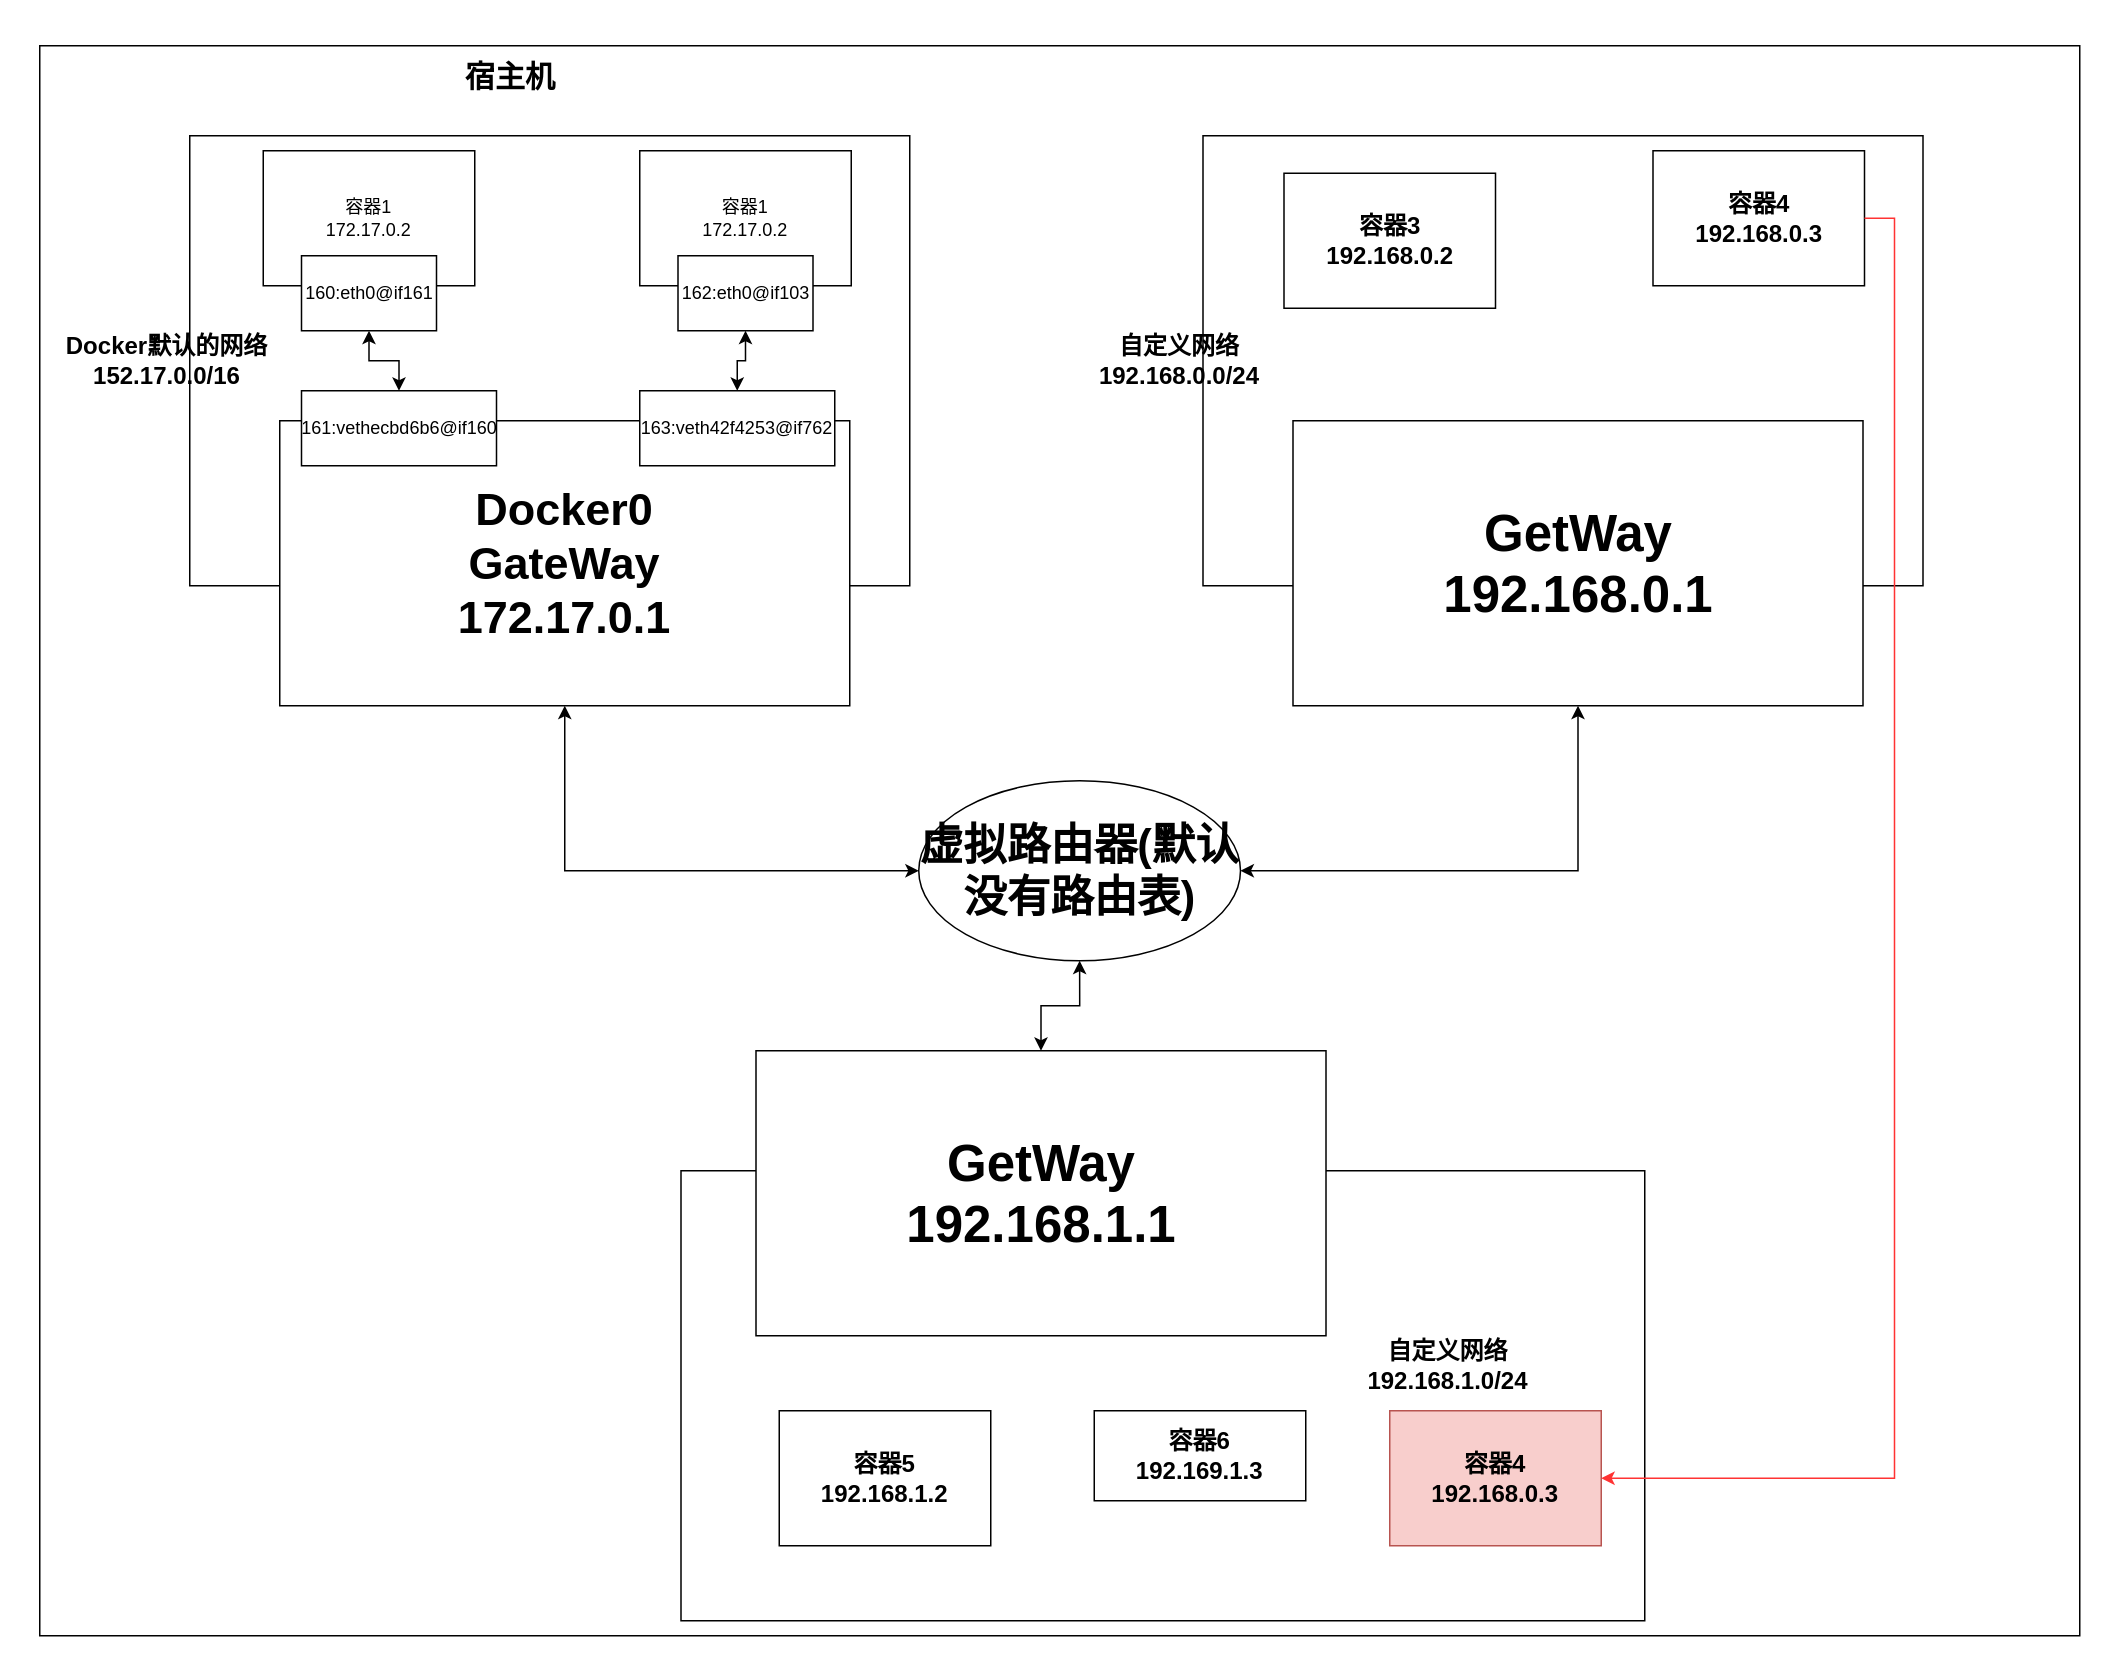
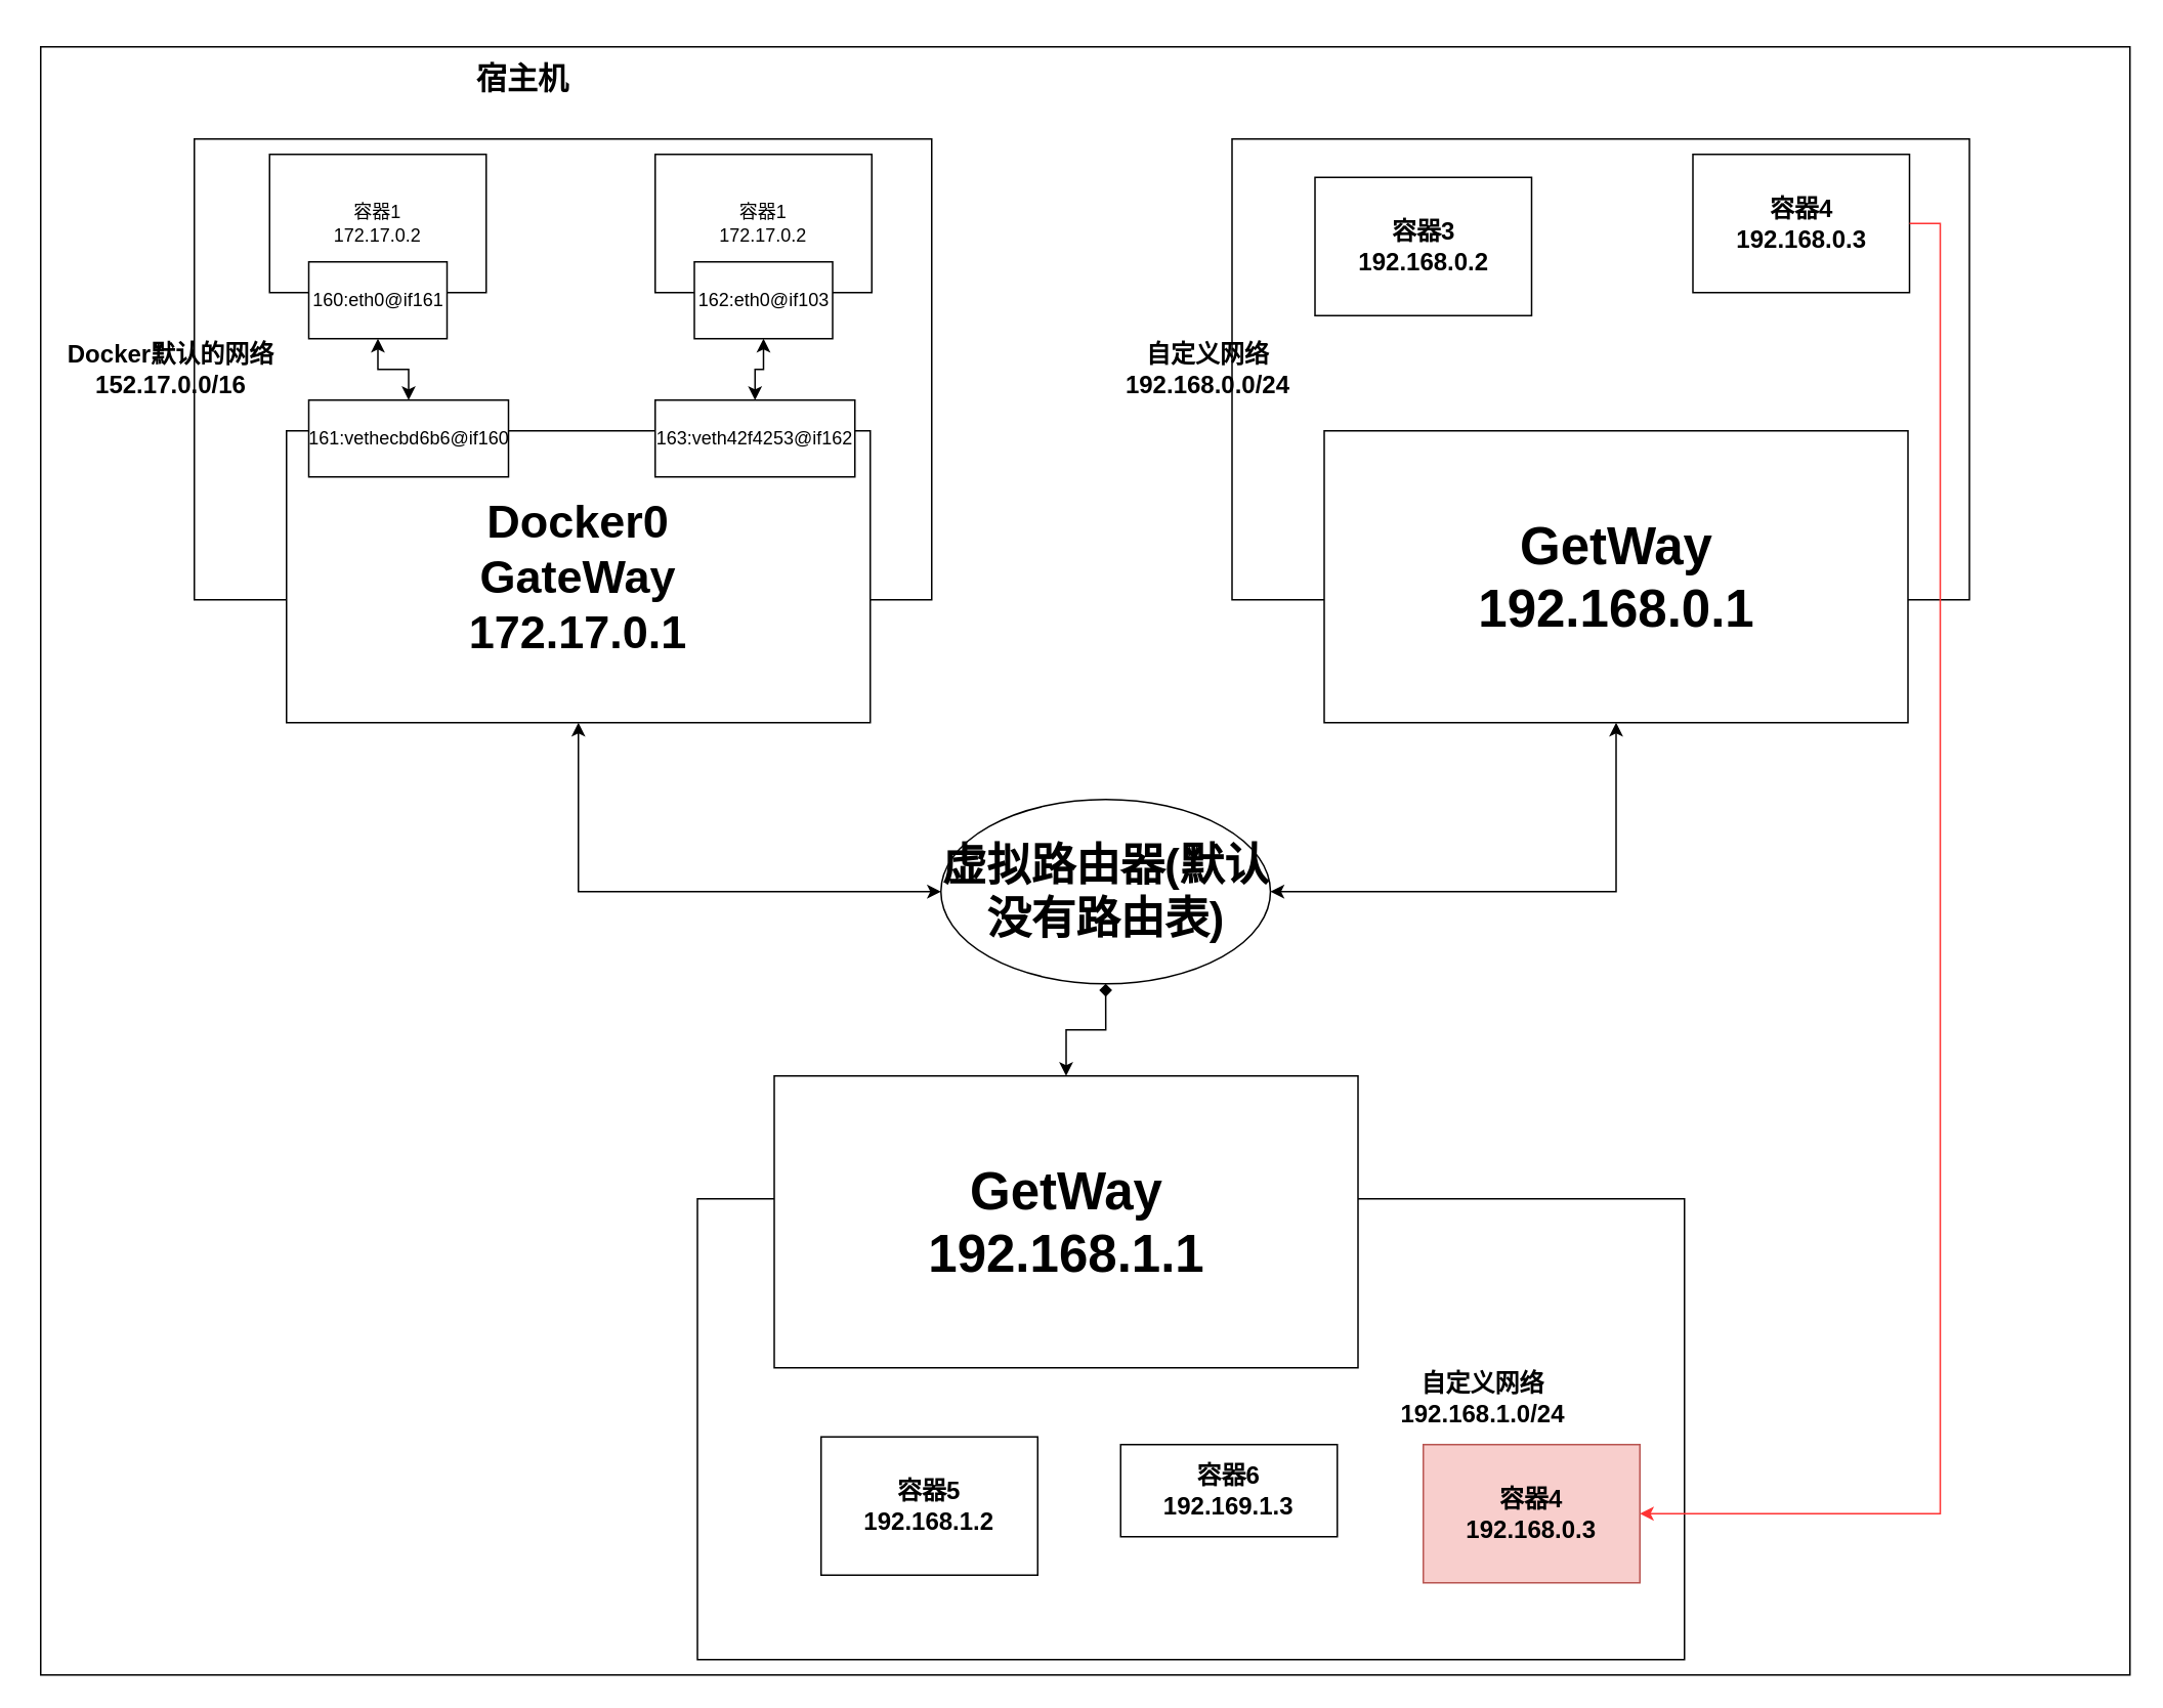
  <mxCell id="0" />
  <mxCell id="1" parent="0" />
  <mxCell id="2" value="" style="rounded=0;whiteSpace=wrap;html=1;" parent="1" vertex="1"><mxGeometry x="26" y="30" width="1360" height="1060" as="geometry" /></mxCell>
  <mxCell id="3" value="&lt;b&gt;&lt;font style=&quot;font-size: 20px&quot;&gt;宿主机&lt;/font&gt;&lt;/b&gt;" style="text;html=1;strokeColor=none;fillColor=none;align=center;verticalAlign=middle;whiteSpace=wrap;rounded=0;" parent="1" vertex="1"><mxGeometry x="265" y="20" width="150" height="60" as="geometry" /></mxCell>
  <mxCell id="4" value="" style="rounded=0;whiteSpace=wrap;html=1;" parent="1" vertex="1"><mxGeometry x="126" y="90" width="480" height="300" as="geometry" /></mxCell>
  <mxCell id="5" value="&lt;b&gt;&lt;font style=&quot;font-size: 16px&quot;&gt;Docker默认的网络&lt;br&gt;152.17.0.0/16&lt;/font&gt;&lt;/b&gt;" style="text;html=1;strokeColor=none;fillColor=none;align=center;verticalAlign=middle;whiteSpace=wrap;rounded=0;" parent="1" vertex="1"><mxGeometry x="20.5" y="220" width="180" height="40" as="geometry" /></mxCell>
  <mxCell id="6" style="edgeStyle=orthogonalEdgeStyle;rounded=0;orthogonalLoop=1;jettySize=auto;html=1;exitX=0.5;exitY=1;exitDx=0;exitDy=0;entryX=0;entryY=0.5;entryDx=0;entryDy=0;startArrow=classic;startFill=1;" parent="1" source="7" target="28" edge="1"><mxGeometry relative="1" as="geometry" /></mxCell>
  <mxCell id="7" value="&lt;b style=&quot;font-size: 30px&quot;&gt;Docker0&lt;br&gt;GateWay&lt;br&gt;172.17.0.1&lt;/b&gt;" style="rounded=0;whiteSpace=wrap;html=1;" parent="1" vertex="1"><mxGeometry x="186" y="280" width="380" height="190" as="geometry" /></mxCell>
  <mxCell id="8" value="容器1&lt;br&gt;172.17.0.2" style="rounded=0;whiteSpace=wrap;html=1;" parent="1" vertex="1"><mxGeometry x="175" y="100" width="141" height="90" as="geometry" /></mxCell>
  <mxCell id="9" style="edgeStyle=orthogonalEdgeStyle;rounded=0;orthogonalLoop=1;jettySize=auto;html=1;exitX=0.5;exitY=1;exitDx=0;exitDy=0;startArrow=classic;startFill=1;" parent="1" source="10" target="11" edge="1"><mxGeometry relative="1" as="geometry" /></mxCell>
  <mxCell id="10" value="160:eth0@if161" style="rounded=0;whiteSpace=wrap;html=1;" parent="1" vertex="1"><mxGeometry x="200.5" y="170" width="90" height="50" as="geometry" /></mxCell>
  <mxCell id="11" value="161:vethecbd6b6@if160" style="rounded=0;whiteSpace=wrap;html=1;" parent="1" vertex="1"><mxGeometry x="200.5" y="260" width="130" height="50" as="geometry" /></mxCell>
  <mxCell id="12" value="容器1&lt;br&gt;172.17.0.2" style="rounded=0;whiteSpace=wrap;html=1;" parent="1" vertex="1"><mxGeometry x="426" y="100" width="141" height="90" as="geometry" /></mxCell>
  <mxCell id="13" style="edgeStyle=orthogonalEdgeStyle;rounded=0;orthogonalLoop=1;jettySize=auto;html=1;exitX=0.5;exitY=1;exitDx=0;exitDy=0;entryX=0.5;entryY=0;entryDx=0;entryDy=0;startArrow=classic;startFill=1;" parent="1" source="14" target="15" edge="1"><mxGeometry relative="1" as="geometry" /></mxCell>
  <mxCell id="14" value="162:eth0@if103" style="rounded=0;whiteSpace=wrap;html=1;" parent="1" vertex="1"><mxGeometry x="451.5" y="170" width="90" height="50" as="geometry" /></mxCell>
- <mxCell id="15" value="163:veth42f4253@if762" style="rounded=0;whiteSpace=wrap;html=1;" parent="1" vertex="1"><mxGeometry x="426" y="260" width="130" height="50" as="geometry" /></mxCell>
+ <mxCell id="15" value="163:veth42f4253@if162" style="rounded=0;whiteSpace=wrap;html=1;" parent="1" vertex="1"><mxGeometry x="426" y="260" width="130" height="50" as="geometry" /></mxCell>
  <mxCell id="16" value="" style="rounded=0;whiteSpace=wrap;html=1;" parent="1" vertex="1"><mxGeometry x="801.5" y="90" width="480" height="300" as="geometry" /></mxCell>
  <mxCell id="17" value="&lt;b&gt;&lt;font style=&quot;font-size: 16px&quot;&gt;自定义网络&lt;br&gt;192.168.0.0/24&lt;br&gt;&lt;/font&gt;&lt;/b&gt;" style="text;html=1;strokeColor=none;fillColor=none;align=center;verticalAlign=middle;whiteSpace=wrap;rounded=0;" parent="1" vertex="1"><mxGeometry x="696" y="220" width="180" height="40" as="geometry" /></mxCell>
  <mxCell id="18" style="edgeStyle=orthogonalEdgeStyle;rounded=0;orthogonalLoop=1;jettySize=auto;html=1;exitX=0.5;exitY=1;exitDx=0;exitDy=0;entryX=1;entryY=0.5;entryDx=0;entryDy=0;startArrow=classic;startFill=1;" parent="1" source="19" target="28" edge="1"><mxGeometry relative="1" as="geometry" /></mxCell>
  <mxCell id="19" value="&lt;font style=&quot;font-size: 34px&quot;&gt;&lt;b&gt;GetWay&lt;br&gt;192.168.0.1&lt;/b&gt;&lt;/font&gt;" style="rounded=0;whiteSpace=wrap;html=1;" parent="1" vertex="1"><mxGeometry x="861.5" y="280" width="380" height="190" as="geometry" /></mxCell>
  <mxCell id="20" value="&lt;b style=&quot;font-size: 16px&quot;&gt;容器3&lt;br&gt;192.168.0.2&lt;/b&gt;" style="rounded=0;whiteSpace=wrap;html=1;" parent="1" vertex="1"><mxGeometry x="855.5" y="115" width="141" height="90" as="geometry" /></mxCell>
  <mxCell id="21" value="&lt;b style=&quot;font-size: 16px&quot;&gt;容器4&lt;br&gt;192.168.0.3&lt;/b&gt;" style="rounded=0;whiteSpace=wrap;html=1;" parent="1" vertex="1"><mxGeometry x="1101.5" y="100" width="141" height="90" as="geometry" /></mxCell>
  <mxCell id="22" value="" style="rounded=0;whiteSpace=wrap;html=1;" parent="1" vertex="1"><mxGeometry x="453.5" y="780" width="642.5" height="300" as="geometry" /></mxCell>
- <mxCell id="23" style="edgeStyle=orthogonalEdgeStyle;rounded=0;orthogonalLoop=1;jettySize=auto;html=1;exitX=0.5;exitY=0;exitDx=0;exitDy=0;entryX=0.5;entryY=1;entryDx=0;entryDy=0;startArrow=classic;startFill=1;" parent="1" source="24" target="28" edge="1"><mxGeometry relative="1" as="geometry" /></mxCell>
+ <mxCell id="23" style="edgeStyle=orthogonalEdgeStyle;rounded=0;orthogonalLoop=1;jettySize=auto;html=1;exitX=0.5;exitY=0;exitDx=0;exitDy=0;entryX=0.5;entryY=1;entryDx=0;entryDy=0;startArrow=classic;startFill=1;endArrow=diamond;" parent="1" source="24" target="28" edge="1"><mxGeometry relative="1" as="geometry" /></mxCell>
  <mxCell id="24" value="&lt;font style=&quot;font-size: 34px&quot;&gt;&lt;b&gt;GetWay&lt;br&gt;192.168.1.1&lt;/b&gt;&lt;/font&gt;" style="rounded=0;whiteSpace=wrap;html=1;" parent="1" vertex="1"><mxGeometry x="503.5" y="700" width="380" height="190" as="geometry" /></mxCell>
- <mxCell id="25" value="&lt;b style=&quot;font-size: 16px&quot;&gt;容器5&lt;br&gt;192.168.1.2&lt;/b&gt;" style="rounded=0;whiteSpace=wrap;html=1;" parent="1" vertex="1"><mxGeometry x="519" y="940" width="141" height="90" as="geometry" /></mxCell>
+ <mxCell id="25" value="&lt;b style=&quot;font-size: 16px&quot;&gt;容器5&lt;br&gt;192.168.1.2&lt;/b&gt;" style="rounded=0;whiteSpace=wrap;html=1;" parent="1" vertex="1"><mxGeometry x="534" y="935" width="141" height="90" as="geometry" /></mxCell>
  <mxCell id="26" value="&lt;b style=&quot;font-size: 16px&quot;&gt;容器6&lt;br&gt;192.169.1.3&lt;/b&gt;" style="rounded=0;whiteSpace=wrap;html=1;" parent="1" vertex="1"><mxGeometry x="729" y="940" width="141" height="60" as="geometry" /></mxCell>
  <mxCell id="27" value="&lt;b&gt;&lt;font style=&quot;font-size: 16px&quot;&gt;自定义网络&lt;br&gt;192.168.1.0/24&lt;br&gt;&lt;/font&gt;&lt;/b&gt;" style="text;html=1;strokeColor=none;fillColor=none;align=center;verticalAlign=middle;whiteSpace=wrap;rounded=0;" parent="1" vertex="1"><mxGeometry x="874.5" y="890" width="180" height="40" as="geometry" /></mxCell>
  <mxCell id="28" value="&lt;b&gt;&lt;font style=&quot;font-size: 29px&quot;&gt;虚拟路由器(默认没有路由表)&lt;/font&gt;&lt;/b&gt;" style="ellipse;whiteSpace=wrap;html=1;" parent="1" vertex="1"><mxGeometry x="612" y="520" width="214.5" height="120" as="geometry" /></mxCell>
  <mxCell id="29" value="&lt;b style=&quot;font-size: 16px&quot;&gt;容器4&lt;br&gt;192.168.0.3&lt;/b&gt;" style="rounded=0;whiteSpace=wrap;html=1;fillColor=#f8cecc;strokeColor=#b85450;" vertex="1" parent="1"><mxGeometry x="926" y="940" width="141" height="90" as="geometry" /></mxCell>
  <mxCell id="30" style="edgeStyle=orthogonalEdgeStyle;rounded=0;orthogonalLoop=1;jettySize=auto;html=1;exitX=1;exitY=0.5;exitDx=0;exitDy=0;entryX=1;entryY=0.5;entryDx=0;entryDy=0;startArrow=none;startFill=0;strokeColor=#FF3333;" edge="1" parent="1" source="21" target="29"><mxGeometry relative="1" as="geometry" /></mxCell>
